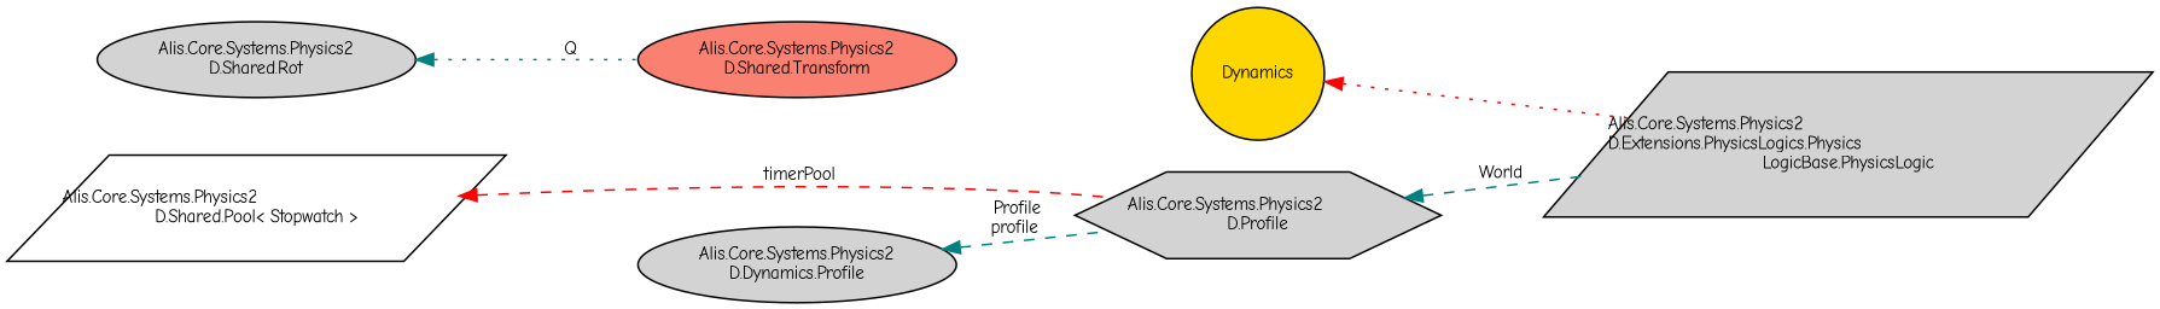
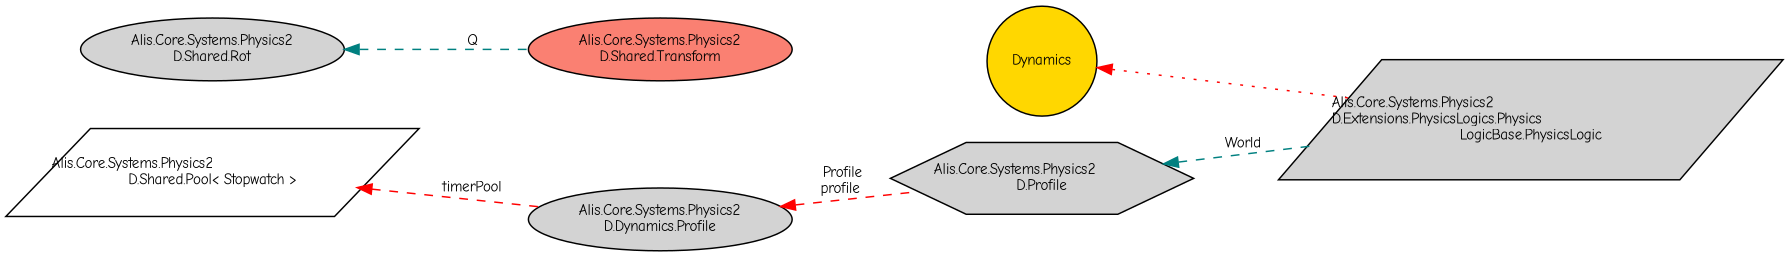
  digraph {
    fontname="Comic Neue"
    rankdir=LR
    node [color=black fillcolor=lightgrey fontname="Comic Neue" fontsize=10 shape=ellipse style=filled]
    edge [color=teal dir=back fontname="Comic Neue" fontsize=10 labelfontname=Helvetica labelfontsize=10 style=dashed]
    n1 [fontcolor=black height=0.2 label="Alis.Core.Systems.Physics2\lD.Extensions.PhysicsLogics.Physics\lLogicBase.PhysicsLogic" shape=parallelogram width=0.4]
    n2 [fillcolor=gold height=0.2 label=Dynamics shape=circle width=0.4]
    n3 [height=0.2 label="Alis.Core.Systems.Physics2\lD.Profile" shape=hexagon width=0.4]
    n4 [fillcolor=salmon height=0.2 label="Alis.Core.Systems.Physics2\lD.Shared.Transform" width=0.4]
    n5 [height=0.2 label="Alis.Core.Systems.Physics2\lD.Shared.Rot" width=0.4]
    n6 [height=0.2 label="Alis.Core.Systems.Physics2\lD.Dynamics.Profile" width=0.4]
    n7 [fillcolor=white height=0.2 label="Alis.Core.Systems.Physics2\lD.Shared.Pool\< Stopwatch \>" shape=parallelogram width=0.4]
    n2 -> n1 [color=red style=dotted]
    n3 -> n1 [label=" World"]
-   n5 -> n4 [label=" Q" style=dotted]
-   n6 -> n3 [label=" Profile\nprofile"]
-   n7 -> n3 [color=red label=" timerPool"]
+   n5 -> n4 [label=" Q"]
+   n6 -> n3 [color=red label=" Profile\nprofile"]
+   n7 -> n6 [color=red label=" timerPool"]
  }
